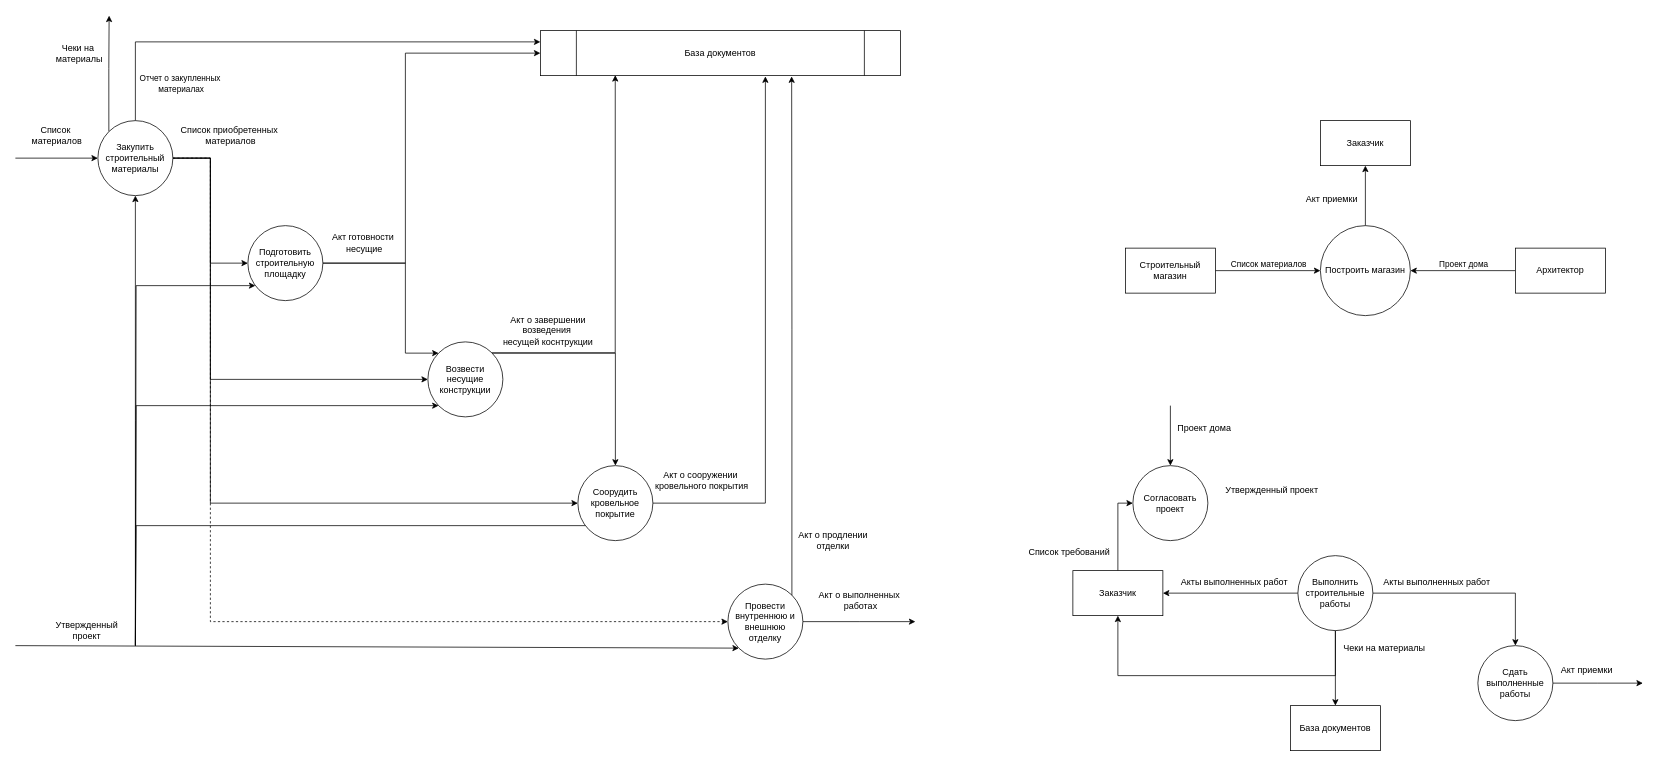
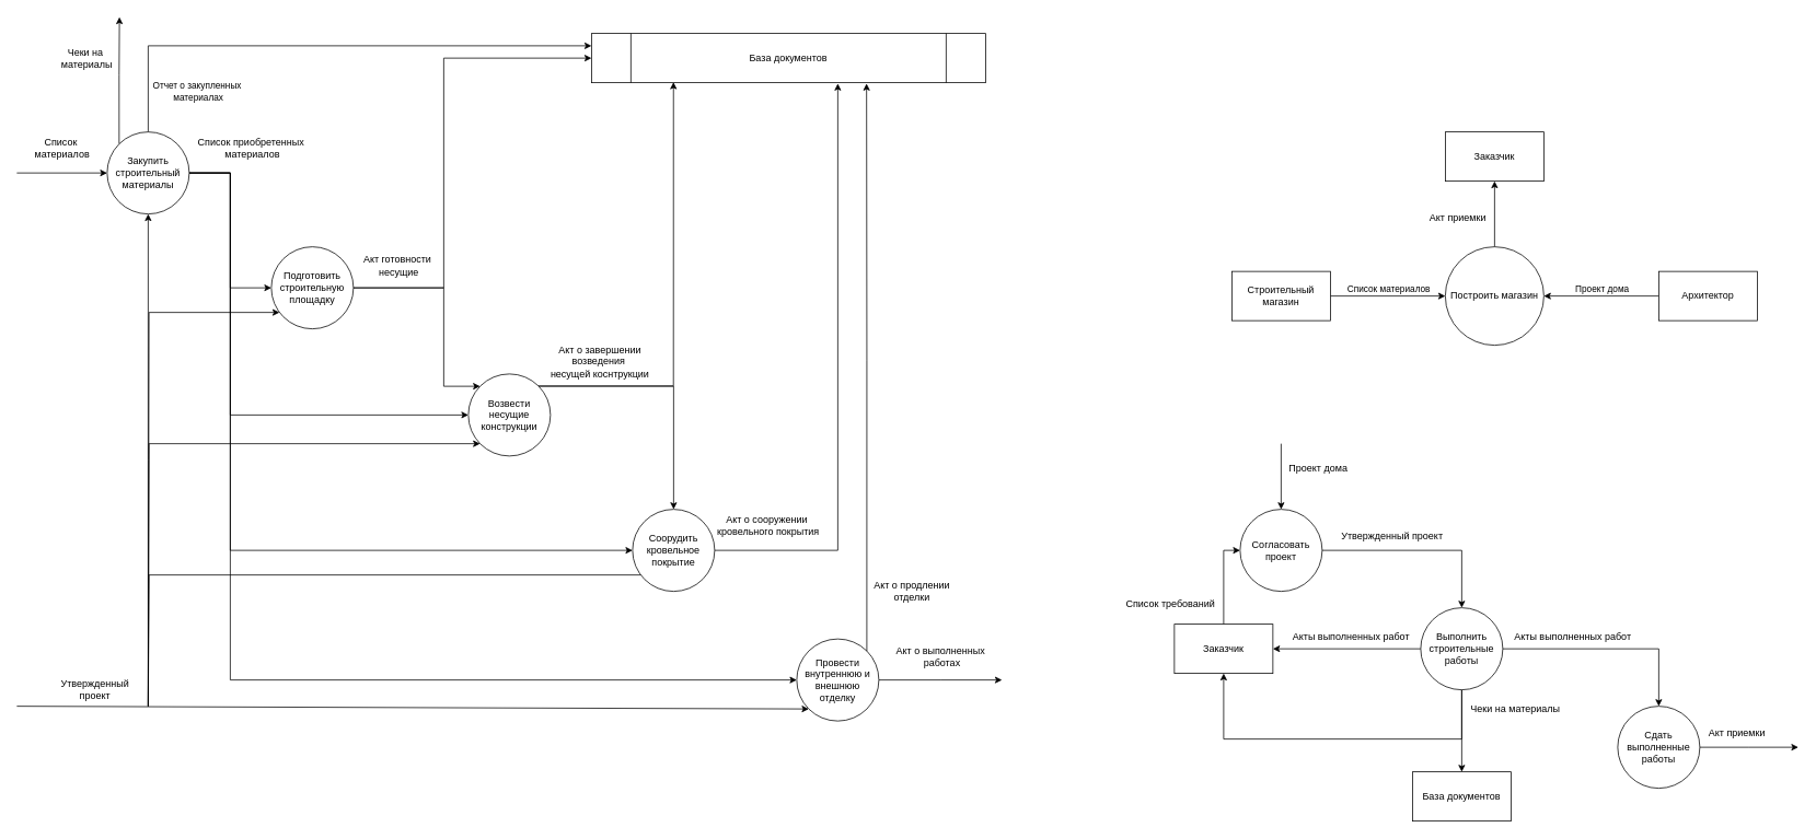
  <mxCell id="0" />
  <mxCell id="1" parent="0" />
  <mxCell id="2" value="" style="edgeStyle=orthogonalEdgeStyle;rounded=0;orthogonalLoop=1;jettySize=auto;html=1;" edge="1" parent="1" source="3" target="10"><mxGeometry relative="1" as="geometry" /></mxCell>
  <mxCell id="3" value="Построить магазин" style="ellipse;whiteSpace=wrap;html=1;aspect=fixed;" vertex="1" parent="1"><mxGeometry x="1760" y="300" width="120" height="120" as="geometry" /></mxCell>
  <mxCell id="4" style="edgeStyle=orthogonalEdgeStyle;rounded=0;orthogonalLoop=1;jettySize=auto;html=1;entryX=0;entryY=0.5;entryDx=0;entryDy=0;" edge="1" parent="1" source="6" target="3"><mxGeometry relative="1" as="geometry" /></mxCell>
  <mxCell id="5" value="Список материалов" style="edgeLabel;html=1;align=center;verticalAlign=middle;resizable=0;points=[];" vertex="1" connectable="0" parent="4"><mxGeometry x="-0.386" y="1" relative="1" as="geometry"><mxPoint x="27" y="-9" as="offset" /></mxGeometry></mxCell>
  <mxCell id="6" value="Строительный магазин" style="rounded=0;whiteSpace=wrap;html=1;" vertex="1" parent="1"><mxGeometry x="1500" y="330" width="120" height="60" as="geometry" /></mxCell>
  <mxCell id="7" value="" style="edgeStyle=orthogonalEdgeStyle;rounded=0;orthogonalLoop=1;jettySize=auto;html=1;" edge="1" parent="1" source="9" target="3"><mxGeometry relative="1" as="geometry" /></mxCell>
  <mxCell id="8" value="Проект дома" style="edgeLabel;html=1;align=center;verticalAlign=middle;resizable=0;points=[];" vertex="1" connectable="0" parent="7"><mxGeometry x="0.171" y="-3" relative="1" as="geometry"><mxPoint x="12" y="-7" as="offset" /></mxGeometry></mxCell>
  <mxCell id="9" value="Архитектор" style="rounded=0;whiteSpace=wrap;html=1;" vertex="1" parent="1"><mxGeometry x="2020" y="330" width="120" height="60" as="geometry" /></mxCell>
  <mxCell id="10" value="Заказчик" style="rounded=0;whiteSpace=wrap;html=1;" vertex="1" parent="1"><mxGeometry x="1760" y="160" width="120" height="60" as="geometry" /></mxCell>
  <mxCell id="11" value="Акт приемки" style="text;html=1;align=center;verticalAlign=middle;resizable=0;points=[];autosize=1;strokeColor=none;fillColor=none;" vertex="1" parent="1"><mxGeometry x="1730" y="250" width="90" height="30" as="geometry" /></mxCell>
+ <mxCell id="12" style="edgeStyle=orthogonalEdgeStyle;rounded=0;orthogonalLoop=1;jettySize=auto;html=1;entryX=0.5;entryY=0;entryDx=0;entryDy=0;" edge="1" parent="1" source="13" target="17"><mxGeometry relative="1" as="geometry" /></mxCell>
  <mxCell id="13" value="Согласовать проект" style="ellipse;whiteSpace=wrap;html=1;aspect=fixed;" vertex="1" parent="1"><mxGeometry x="1510" y="620" width="100" height="100" as="geometry" /></mxCell>
  <mxCell id="14" style="edgeStyle=orthogonalEdgeStyle;rounded=0;orthogonalLoop=1;jettySize=auto;html=1;" edge="1" parent="1" source="17" target="19"><mxGeometry relative="1" as="geometry" /></mxCell>
  <mxCell id="15" style="edgeStyle=orthogonalEdgeStyle;rounded=0;orthogonalLoop=1;jettySize=auto;html=1;" edge="1" parent="1" source="17" target="25"><mxGeometry relative="1" as="geometry" /></mxCell>
  <mxCell id="16" style="edgeStyle=orthogonalEdgeStyle;rounded=0;orthogonalLoop=1;jettySize=auto;html=1;entryX=0.5;entryY=1;entryDx=0;entryDy=0;" edge="1" parent="1" source="17" target="25"><mxGeometry relative="1" as="geometry"><Array as="points"><mxPoint x="1780" y="900" /><mxPoint x="1490" y="900" /></Array></mxGeometry></mxCell>
  <mxCell id="17" value="Выполнить строительные работы" style="ellipse;whiteSpace=wrap;html=1;aspect=fixed;" vertex="1" parent="1"><mxGeometry x="1730" y="740" width="100" height="100" as="geometry" /></mxCell>
  <mxCell id="18" style="edgeStyle=orthogonalEdgeStyle;rounded=0;orthogonalLoop=1;jettySize=auto;html=1;" edge="1" parent="1" source="19"><mxGeometry relative="1" as="geometry"><mxPoint x="2190" y="910" as="targetPoint" /></mxGeometry></mxCell>
  <mxCell id="19" value="Сдать выполненные работы" style="ellipse;whiteSpace=wrap;html=1;aspect=fixed;" vertex="1" parent="1"><mxGeometry x="1970" y="860" width="100" height="100" as="geometry" /></mxCell>
  <mxCell id="20" value="" style="endArrow=classic;html=1;rounded=0;entryX=0.5;entryY=0;entryDx=0;entryDy=0;" edge="1" parent="1" target="13"><mxGeometry width="50" height="50" relative="1" as="geometry"><mxPoint x="1560" y="540" as="sourcePoint" /><mxPoint x="1590" y="510" as="targetPoint" /></mxGeometry></mxCell>
  <mxCell id="21" value="Проект дома" style="text;html=1;align=center;verticalAlign=middle;resizable=0;points=[];autosize=1;strokeColor=none;fillColor=none;" vertex="1" parent="1"><mxGeometry x="1560" y="555" width="90" height="30" as="geometry" /></mxCell>
  <mxCell id="22" value="Утвержденный проект" style="text;html=1;align=center;verticalAlign=middle;resizable=0;points=[];autosize=1;strokeColor=none;fillColor=none;" vertex="1" parent="1"><mxGeometry x="1620" y="638" width="150" height="30" as="geometry" /></mxCell>
  <mxCell id="23" value="Акт приемки" style="text;html=1;align=center;verticalAlign=middle;resizable=0;points=[];autosize=1;strokeColor=none;fillColor=none;" vertex="1" parent="1"><mxGeometry x="2070" y="878" width="90" height="30" as="geometry" /></mxCell>
  <mxCell id="24" style="edgeStyle=orthogonalEdgeStyle;rounded=0;orthogonalLoop=1;jettySize=auto;html=1;entryX=0;entryY=0.5;entryDx=0;entryDy=0;" edge="1" parent="1" source="25" target="13"><mxGeometry relative="1" as="geometry" /></mxCell>
  <mxCell id="25" value="Заказчик" style="rounded=0;whiteSpace=wrap;html=1;" vertex="1" parent="1"><mxGeometry x="1430" y="760" width="120" height="60" as="geometry" /></mxCell>
  <mxCell id="26" value="База документов" style="rounded=0;whiteSpace=wrap;html=1;" vertex="1" parent="1"><mxGeometry x="1720" y="940" width="120" height="60" as="geometry" /></mxCell>
  <mxCell id="27" value="Акты выполненных работ" style="text;html=1;align=center;verticalAlign=middle;resizable=0;points=[];autosize=1;strokeColor=none;fillColor=none;" vertex="1" parent="1"><mxGeometry x="1830" y="760" width="170" height="30" as="geometry" /></mxCell>
  <mxCell id="28" value="" style="endArrow=classic;html=1;rounded=0;exitX=0.5;exitY=1;exitDx=0;exitDy=0;entryX=0.5;entryY=0;entryDx=0;entryDy=0;" edge="1" parent="1" source="17" target="26"><mxGeometry width="50" height="50" relative="1" as="geometry"><mxPoint x="1910" y="910" as="sourcePoint" /><mxPoint x="1960" y="860" as="targetPoint" /></mxGeometry></mxCell>
  <mxCell id="29" value="Акты выполненных работ" style="text;html=1;align=center;verticalAlign=middle;resizable=0;points=[];autosize=1;strokeColor=none;fillColor=none;" vertex="1" parent="1"><mxGeometry x="1560" y="760" width="170" height="30" as="geometry" /></mxCell>
  <mxCell id="30" value="Чеки на материалы" style="text;html=1;align=center;verticalAlign=middle;resizable=0;points=[];autosize=1;strokeColor=none;fillColor=none;" vertex="1" parent="1"><mxGeometry x="1780" y="848" width="130" height="30" as="geometry" /></mxCell>
  <mxCell id="31" value="Список требований" style="text;html=1;align=center;verticalAlign=middle;resizable=0;points=[];autosize=1;strokeColor=none;fillColor=none;" vertex="1" parent="1"><mxGeometry x="1360" y="720" width="130" height="30" as="geometry" /></mxCell>
  <mxCell id="32" style="edgeStyle=orthogonalEdgeStyle;rounded=0;orthogonalLoop=1;jettySize=auto;html=1;entryX=0;entryY=0.5;entryDx=0;entryDy=0;" edge="1" parent="1" source="40" target="44"><mxGeometry relative="1" as="geometry" /></mxCell>
  <mxCell id="33" style="edgeStyle=orthogonalEdgeStyle;rounded=0;orthogonalLoop=1;jettySize=auto;html=1;entryX=0;entryY=0.5;entryDx=0;entryDy=0;" edge="1" parent="1" source="40" target="47"><mxGeometry relative="1" as="geometry"><Array as="points"><mxPoint x="280" y="210" /><mxPoint x="280" y="505" /></Array></mxGeometry></mxCell>
  <mxCell id="34" style="edgeStyle=orthogonalEdgeStyle;rounded=0;orthogonalLoop=1;jettySize=auto;html=1;entryX=0;entryY=0.5;entryDx=0;entryDy=0;" edge="1" parent="1" source="40" target="50"><mxGeometry relative="1" as="geometry"><Array as="points"><mxPoint x="280" y="210" /><mxPoint x="280" y="670" /></Array></mxGeometry></mxCell>
- <mxCell id="35" style="edgeStyle=orthogonalEdgeStyle;rounded=0;orthogonalLoop=1;jettySize=auto;html=1;entryX=0;entryY=0.5;entryDx=0;entryDy=0;dashed=1;" edge="1" parent="1" source="40" target="52"><mxGeometry relative="1" as="geometry"><Array as="points"><mxPoint x="280" y="210" /><mxPoint x="280" y="828" /></Array></mxGeometry></mxCell>
+ <mxCell id="35" style="edgeStyle=orthogonalEdgeStyle;rounded=0;orthogonalLoop=1;jettySize=auto;html=1;entryX=0;entryY=0.5;entryDx=0;entryDy=0;" edge="1" parent="1" source="40" target="52"><mxGeometry relative="1" as="geometry"><Array as="points"><mxPoint x="280" y="210" /><mxPoint x="280" y="828" /></Array></mxGeometry></mxCell>
  <mxCell id="36" style="edgeStyle=orthogonalEdgeStyle;rounded=0;orthogonalLoop=1;jettySize=auto;html=1;endArrow=none;endFill=0;startArrow=classic;startFill=1;" edge="1" parent="1" source="40"><mxGeometry relative="1" as="geometry"><mxPoint x="180" y="860" as="targetPoint" /></mxGeometry></mxCell>
  <mxCell id="37" style="edgeStyle=orthogonalEdgeStyle;rounded=0;orthogonalLoop=1;jettySize=auto;html=1;exitX=0;exitY=0;exitDx=0;exitDy=0;" edge="1" parent="1" source="40"><mxGeometry relative="1" as="geometry"><mxPoint x="145" as="targetPoint" y="20" /></mxGeometry></mxCell>
  <mxCell id="38" style="edgeStyle=orthogonalEdgeStyle;rounded=0;orthogonalLoop=1;jettySize=auto;html=1;exitX=0.5;exitY=0;exitDx=0;exitDy=0;entryX=0;entryY=0.25;entryDx=0;entryDy=0;" edge="1" parent="1" source="40" target="59"><mxGeometry relative="1" as="geometry" /></mxCell>
  <mxCell id="39" value="Отчет о закупленных&amp;nbsp;&lt;div&gt;материалах&lt;/div&gt;" style="edgeLabel;html=1;align=center;verticalAlign=middle;resizable=0;points=[];" vertex="1" connectable="0" parent="38"><mxGeometry x="-0.866" y="-2" relative="1" as="geometry"><mxPoint x="58" y="-7" as="offset" /></mxGeometry></mxCell>
  <mxCell id="40" value="Закупить строительный материалы" style="ellipse;whiteSpace=wrap;html=1;aspect=fixed;" vertex="1" parent="1"><mxGeometry x="130" y="160" width="100" height="100" as="geometry" /></mxCell>
  <mxCell id="41" style="edgeStyle=orthogonalEdgeStyle;rounded=0;orthogonalLoop=1;jettySize=auto;html=1;endArrow=none;endFill=0;startArrow=classic;startFill=1;" edge="1" parent="1" source="44"><mxGeometry relative="1" as="geometry"><mxPoint x="180" y="860" as="targetPoint" /><Array as="points"><mxPoint x="181" y="380" /><mxPoint x="181" y="860" /></Array></mxGeometry></mxCell>
  <mxCell id="42" style="edgeStyle=orthogonalEdgeStyle;rounded=0;orthogonalLoop=1;jettySize=auto;html=1;entryX=0;entryY=0.5;entryDx=0;entryDy=0;" edge="1" parent="1" source="44" target="59"><mxGeometry relative="1" as="geometry"><Array as="points"><mxPoint x="540" y="350" /><mxPoint x="540" y="70" /></Array></mxGeometry></mxCell>
  <mxCell id="43" style="edgeStyle=orthogonalEdgeStyle;rounded=0;orthogonalLoop=1;jettySize=auto;html=1;" edge="1" parent="1" source="44" target="47"><mxGeometry relative="1" as="geometry"><Array as="points"><mxPoint x="540" y="350" /><mxPoint x="540" y="470" /></Array></mxGeometry></mxCell>
  <mxCell id="44" value="Подготовить строительную площадку" style="ellipse;whiteSpace=wrap;html=1;aspect=fixed;" vertex="1" parent="1"><mxGeometry x="330" y="300" width="100" height="100" as="geometry" /></mxCell>
  <mxCell id="45" style="edgeStyle=orthogonalEdgeStyle;rounded=0;orthogonalLoop=1;jettySize=auto;html=1;endArrow=none;endFill=0;startArrow=classic;startFill=1;" edge="1" parent="1" source="47"><mxGeometry relative="1" as="geometry"><mxPoint x="180" y="860" as="targetPoint" /><Array as="points"><mxPoint x="181" y="540" /><mxPoint x="181" y="860" /></Array></mxGeometry></mxCell>
  <mxCell id="46" style="edgeStyle=orthogonalEdgeStyle;rounded=0;orthogonalLoop=1;jettySize=auto;html=1;entryX=0.5;entryY=0;entryDx=0;entryDy=0;" edge="1" parent="1" source="47" target="50"><mxGeometry relative="1" as="geometry"><Array as="points"><mxPoint x="820" y="470" /></Array></mxGeometry></mxCell>
  <mxCell id="47" value="Возвести несущие конструкции" style="ellipse;whiteSpace=wrap;html=1;aspect=fixed;" vertex="1" parent="1"><mxGeometry x="570" y="455" width="100" height="100" as="geometry" /></mxCell>
  <mxCell id="48" style="edgeStyle=orthogonalEdgeStyle;rounded=0;orthogonalLoop=1;jettySize=auto;html=1;endArrow=none;endFill=0;" edge="1" parent="1" source="50"><mxGeometry relative="1" as="geometry"><mxPoint x="180" y="860" as="targetPoint" /><Array as="points"><mxPoint x="181" y="700" /><mxPoint x="181" y="860" /></Array></mxGeometry></mxCell>
  <mxCell id="49" style="edgeStyle=orthogonalEdgeStyle;rounded=0;orthogonalLoop=1;jettySize=auto;html=1;entryX=0.625;entryY=1.017;entryDx=0;entryDy=0;entryPerimeter=0;" edge="1" parent="1" source="50" target="59"><mxGeometry relative="1" as="geometry"><mxPoint x="1020" y="110" as="targetPoint" /><Array as="points"><mxPoint x="1020" y="670" /></Array></mxGeometry></mxCell>
  <mxCell id="50" value="Соорудить кровельное покрытие" style="ellipse;whiteSpace=wrap;html=1;aspect=fixed;" vertex="1" parent="1"><mxGeometry x="770" y="620" width="100" height="100" as="geometry" /></mxCell>
  <mxCell id="51" style="edgeStyle=orthogonalEdgeStyle;rounded=0;orthogonalLoop=1;jettySize=auto;html=1;" edge="1" parent="1" source="52"><mxGeometry relative="1" as="geometry"><mxPoint x="1220" y="828" as="targetPoint" /></mxGeometry></mxCell>
  <mxCell id="52" value="Провести внутреннюю и внешнюю отделку" style="ellipse;whiteSpace=wrap;html=1;aspect=fixed;" vertex="1" parent="1"><mxGeometry x="970" y="778" width="100" height="100" as="geometry" /></mxCell>
  <mxCell id="53" value="" style="endArrow=classic;html=1;rounded=0;entryX=0;entryY=1;entryDx=0;entryDy=0;" edge="1" parent="1" target="52"><mxGeometry width="50" height="50" relative="1" as="geometry"><mxPoint x="20" y="860" as="sourcePoint" /><mxPoint x="170" y="900" as="targetPoint" /></mxGeometry></mxCell>
  <mxCell id="54" value="Список приобретенных&lt;div&gt;&amp;nbsp;материалов&lt;/div&gt;" style="text;html=1;align=center;verticalAlign=middle;resizable=0;points=[];autosize=1;strokeColor=none;fillColor=none;" vertex="1" parent="1"><mxGeometry x="230" y="160" width="150" height="40" as="geometry" /></mxCell>
  <mxCell id="55" value="Утвержденный&lt;div&gt;проект&lt;/div&gt;" style="text;html=1;align=center;verticalAlign=middle;resizable=0;points=[];autosize=1;strokeColor=none;fillColor=none;" vertex="1" parent="1"><mxGeometry x="60" y="820" width="110" height="40" as="geometry" /></mxCell>
  <mxCell id="56" value="" style="endArrow=classic;html=1;rounded=0;entryX=0;entryY=0.5;entryDx=0;entryDy=0;" edge="1" parent="1" target="40"><mxGeometry width="50" height="50" relative="1" as="geometry"><mxPoint x="20" y="210" as="sourcePoint" /><mxPoint x="80" y="200" as="targetPoint" /></mxGeometry></mxCell>
  <mxCell id="57" value="Список&amp;nbsp;&lt;div&gt;материалов&lt;/div&gt;" style="text;html=1;align=center;verticalAlign=middle;resizable=0;points=[];autosize=1;strokeColor=none;fillColor=none;" vertex="1" parent="1"><mxGeometry x="30" y="160" width="90" height="40" as="geometry" /></mxCell>
  <mxCell id="58" value="Чеки на&amp;nbsp;&lt;div&gt;материалы&lt;/div&gt;" style="text;html=1;align=center;verticalAlign=middle;resizable=0;points=[];autosize=1;strokeColor=none;fillColor=none;" vertex="1" parent="1"><mxGeometry x="60" y="50" width="90" height="40" as="geometry" /></mxCell>
  <mxCell id="59" value="База документов" style="shape=process;whiteSpace=wrap;html=1;backgroundOutline=1;" vertex="1" parent="1"><mxGeometry x="720" y="40" width="480" height="60" as="geometry" /></mxCell>
  <mxCell id="60" value="Акт готовности&amp;nbsp;&lt;div&gt;несущие&lt;/div&gt;" style="text;html=1;align=center;verticalAlign=middle;resizable=0;points=[];autosize=1;strokeColor=none;fillColor=none;" vertex="1" parent="1"><mxGeometry x="430" y="303" width="110" height="40" as="geometry" /></mxCell>
  <mxCell id="61" value="Акт о завершении&lt;div&gt;возведения&amp;nbsp;&lt;/div&gt;&lt;div&gt;несущей коснтрукции&lt;/div&gt;" style="text;html=1;align=center;verticalAlign=middle;resizable=0;points=[];autosize=1;strokeColor=none;fillColor=none;" vertex="1" parent="1"><mxGeometry x="660" y="410" width="140" height="60" as="geometry" /></mxCell>
  <mxCell id="62" style="edgeStyle=orthogonalEdgeStyle;rounded=0;orthogonalLoop=1;jettySize=auto;html=1;exitX=1;exitY=0;exitDx=0;exitDy=0;entryX=0.208;entryY=0.989;entryDx=0;entryDy=0;entryPerimeter=0;" edge="1" parent="1" source="47" target="59"><mxGeometry relative="1" as="geometry" /></mxCell>
  <mxCell id="63" value="Акт о сооружении&amp;nbsp;&lt;div&gt;кровельного покрытия&lt;/div&gt;" style="text;html=1;align=center;verticalAlign=middle;resizable=0;points=[];autosize=1;strokeColor=none;fillColor=none;" vertex="1" parent="1"><mxGeometry x="860" y="620" width="150" height="40" as="geometry" /></mxCell>
  <mxCell id="64" style="edgeStyle=orthogonalEdgeStyle;rounded=0;orthogonalLoop=1;jettySize=auto;html=1;exitX=1;exitY=0;exitDx=0;exitDy=0;entryX=0.698;entryY=1.017;entryDx=0;entryDy=0;entryPerimeter=0;" edge="1" parent="1" source="52" target="59"><mxGeometry relative="1" as="geometry" /></mxCell>
  <mxCell id="65" value="Акт о продлении&lt;div&gt;отделки&lt;/div&gt;" style="text;html=1;align=center;verticalAlign=middle;resizable=0;points=[];autosize=1;strokeColor=none;fillColor=none;" vertex="1" parent="1"><mxGeometry x="1050" y="700" width="120" height="40" as="geometry" /></mxCell>
  <mxCell id="66" value="Акт о выполненных&lt;div&gt;&amp;nbsp;работах&lt;/div&gt;" style="text;html=1;align=center;verticalAlign=middle;resizable=0;points=[];autosize=1;strokeColor=none;fillColor=none;" vertex="1" parent="1"><mxGeometry x="1080" y="780" width="130" height="40" as="geometry" /></mxCell>
